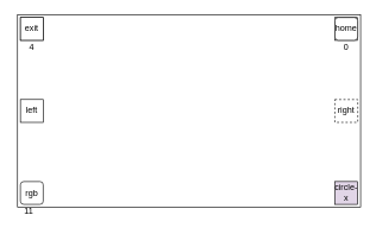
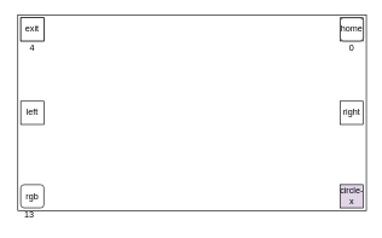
  <mxCell id="0" />
  <mxCell id="1" parent="0" />
  <mxCell id="2" value="" style="rounded=0;whiteSpace=wrap;html=1;" parent="1" vertex="1"><mxGeometry width="480" height="270" as="geometry" x="24" y="20" /></mxCell>
  <mxCell id="3" value="rgb" style="whiteSpace=wrap;html=1;aspect=fixed;rounded=1;" parent="1" vertex="1"><mxGeometry x="28" y="254" width="32" height="32" as="geometry" /></mxCell>
  <mxCell id="4" value="exit" style="whiteSpace=wrap;html=1;aspect=fixed;" parent="1" vertex="1"><mxGeometry x="28" y="24" width="32" height="32" as="geometry" /></mxCell>
  <mxCell id="5" value="4" style="text;html=1;strokeColor=none;fillColor=none;align=center;verticalAlign=middle;whiteSpace=wrap;rounded=0;" parent="1" vertex="1"><mxGeometry y="56" width="40" height="20" as="geometry" x="24" /></mxCell>
  <mxCell id="6" value="left" style="whiteSpace=wrap;html=1;aspect=fixed;" parent="1" vertex="1"><mxGeometry x="28" y="139" width="32" height="32" as="geometry" /></mxCell>
- <mxCell id="7" value="right" style="whiteSpace=wrap;html=1;aspect=fixed;dashed=1;" parent="1" vertex="1"><mxGeometry x="468" y="139" width="32" height="32" as="geometry" /></mxCell>
+ <mxCell id="7" value="right" style="whiteSpace=wrap;html=1;aspect=fixed;" parent="1" vertex="1"><mxGeometry x="468" y="139" width="32" height="32" as="geometry" /></mxCell>
  <mxCell id="8" value="exit" style="whiteSpace=wrap;html=1;aspect=fixed;" parent="1" vertex="1"><mxGeometry x="468" y="24" width="32" height="32" as="geometry" /></mxCell>
  <mxCell id="9" value="home" style="whiteSpace=wrap;html=1;aspect=fixed;rounded=1;" parent="1" vertex="1"><mxGeometry x="468" y="24" width="32" height="32" as="geometry" /></mxCell>
  <mxCell id="10" value="exit" style="whiteSpace=wrap;html=1;aspect=fixed;" parent="1" vertex="1"><mxGeometry x="28" y="24" width="32" height="32" as="geometry" /></mxCell>
  <mxCell id="11" value="circle-x" style="whiteSpace=wrap;html=1;aspect=fixed;fillColor=#e1d5e7;" parent="1" vertex="1"><mxGeometry x="468" y="254" width="32" height="32" as="geometry" /></mxCell>
  <mxCell id="12" value="0" style="text;html=1;strokeColor=none;fillColor=none;align=center;verticalAlign=middle;whiteSpace=wrap;rounded=0;" parent="1" vertex="1"><mxGeometry x="464" y="56" width="40" height="20" as="geometry" /></mxCell>
- <mxCell id="13" value="11" style="text;html=1;strokeColor=none;fillColor=none;align=center;verticalAlign=middle;whiteSpace=wrap;rounded=0;" vertex="1" parent="1"><mxGeometry x="20" y="286" width="40" height="20" as="geometry" /></mxCell>
+ <mxCell id="13" value="13" style="text;html=1;strokeColor=none;fillColor=none;align=center;verticalAlign=middle;whiteSpace=wrap;rounded=0;" vertex="1" parent="1"><mxGeometry x="20" y="286" width="40" height="20" as="geometry" /></mxCell>
